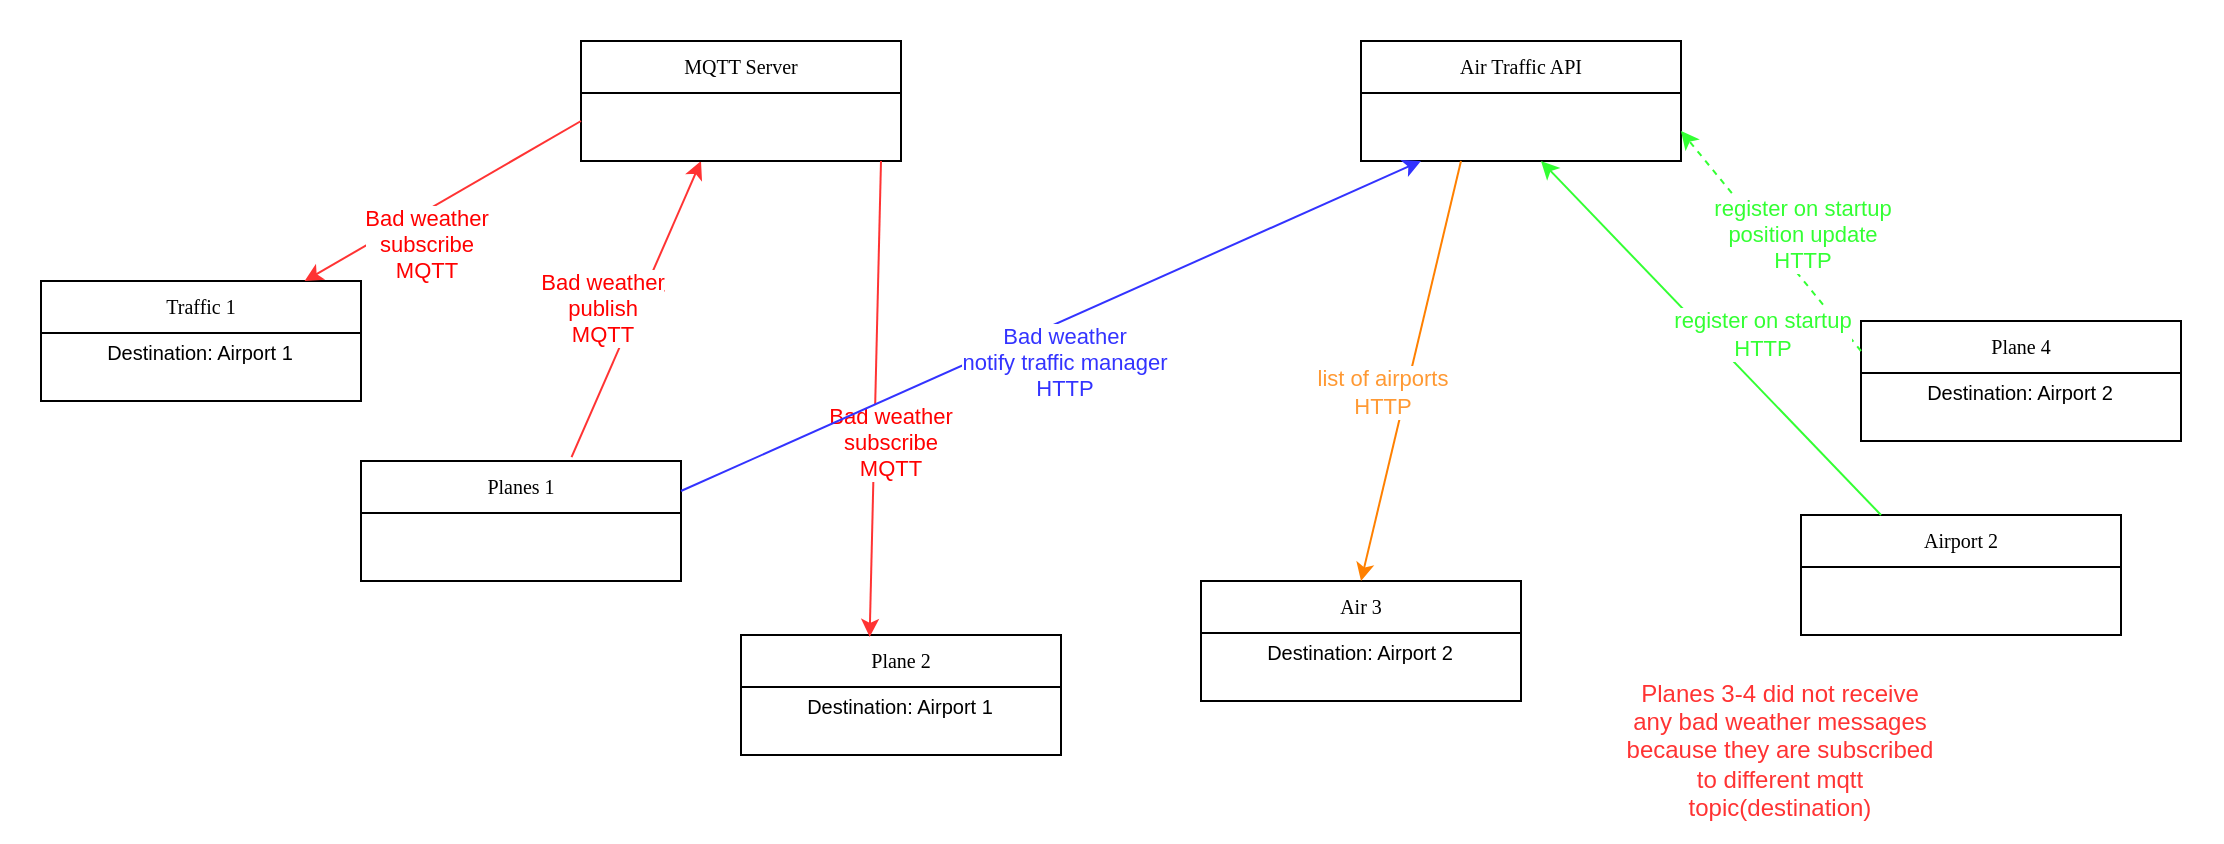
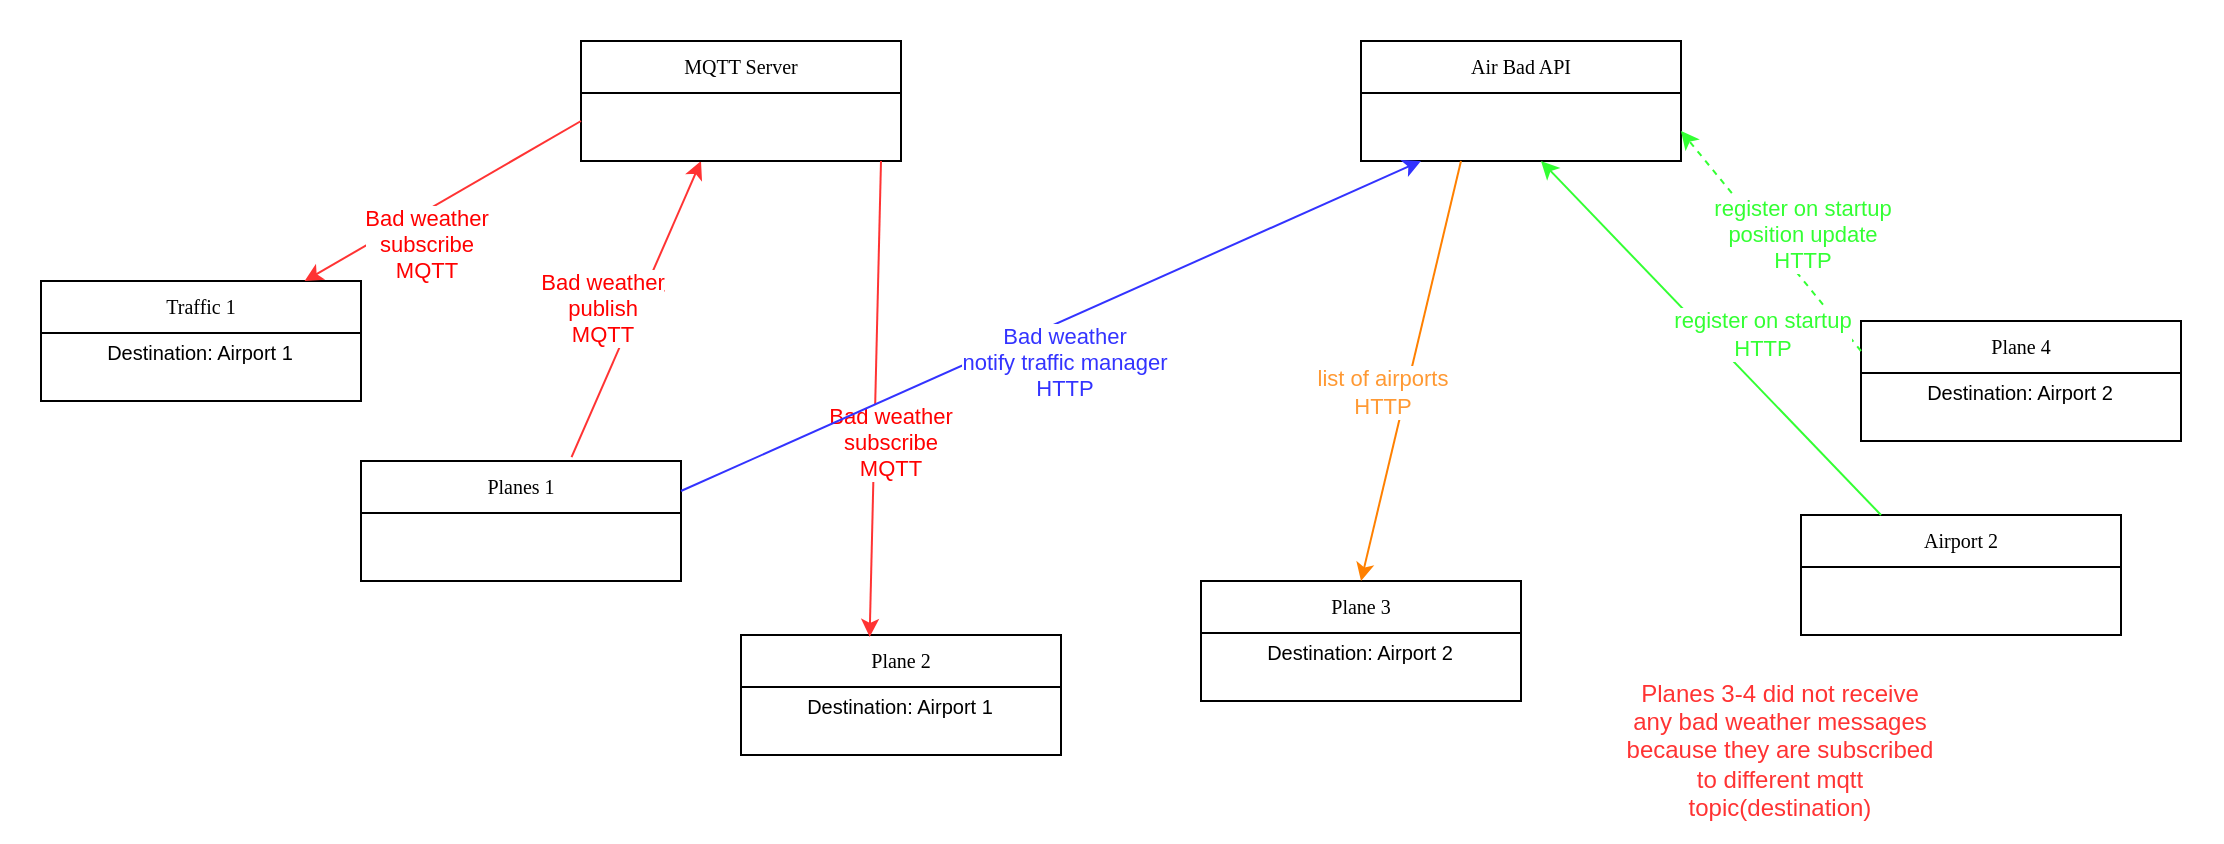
  <mxCell id="0" />
  <mxCell id="1" parent="0" />
  <mxCell id="2" value="Traffic 1" style="swimlane;html=1;fontStyle=0;childLayout=stackLayout;horizontal=1;startSize=26;fillColor=none;horizontalStack=0;resizeParent=1;resizeLast=0;collapsible=1;marginBottom=0;swimlaneFillColor=#ffffff;rounded=0;shadow=0;comic=0;labelBackgroundColor=none;strokeWidth=1;fontFamily=Verdana;fontSize=10;align=center;" vertex="1" parent="1"><mxGeometry x="20" y="140" width="160" height="60" as="geometry" /></mxCell>
  <mxCell id="3" value="&lt;font style=&quot;font-size: 10px&quot;&gt;&lt;font style=&quot;font-size: 10px&quot;&gt;Destination&lt;/font&gt;: Airport 1&lt;/font&gt;" style="text;html=1;strokeColor=none;fillColor=none;align=center;verticalAlign=middle;whiteSpace=wrap;rounded=0;" vertex="1" parent="2"><mxGeometry y="26" width="160" height="20" as="geometry" /></mxCell>
  <mxCell id="4" value="Planes 1" style="swimlane;html=1;fontStyle=0;childLayout=stackLayout;horizontal=1;startSize=26;fillColor=none;horizontalStack=0;resizeParent=1;resizeLast=0;collapsible=1;marginBottom=0;swimlaneFillColor=#ffffff;rounded=0;shadow=0;comic=0;labelBackgroundColor=none;strokeWidth=1;fontFamily=Verdana;fontSize=10;align=center;" vertex="1" parent="1"><mxGeometry x="180" y="230" width="160" height="60" as="geometry" /></mxCell>
  <mxCell id="5" value="Plane 2" style="swimlane;html=1;fontStyle=0;childLayout=stackLayout;horizontal=1;startSize=26;fillColor=none;horizontalStack=0;resizeParent=1;resizeLast=0;collapsible=1;marginBottom=0;swimlaneFillColor=#ffffff;rounded=0;shadow=0;comic=0;labelBackgroundColor=none;strokeWidth=1;fontFamily=Verdana;fontSize=10;align=center;" vertex="1" parent="1"><mxGeometry x="370" y="317" width="160" height="60" as="geometry" /></mxCell>
  <mxCell id="6" value="&lt;font style=&quot;font-size: 10px&quot;&gt;Destination: Airport 1&lt;/font&gt;" style="text;html=1;strokeColor=none;fillColor=none;align=center;verticalAlign=middle;whiteSpace=wrap;rounded=0;" vertex="1" parent="5"><mxGeometry y="26" width="160" height="20" as="geometry" /></mxCell>
  <mxCell id="7" value="Airport 2" style="swimlane;html=1;fontStyle=0;childLayout=stackLayout;horizontal=1;startSize=26;fillColor=none;horizontalStack=0;resizeParent=1;resizeLast=0;collapsible=1;marginBottom=0;swimlaneFillColor=#ffffff;rounded=0;shadow=0;comic=0;labelBackgroundColor=none;strokeWidth=1;fontFamily=Verdana;fontSize=10;align=center;" vertex="1" parent="1"><mxGeometry x="900" y="257" width="160" height="60" as="geometry" /></mxCell>
- <mxCell id="8" value="Air 3" style="swimlane;html=1;fontStyle=0;childLayout=stackLayout;horizontal=1;startSize=26;fillColor=none;horizontalStack=0;resizeParent=1;resizeLast=0;collapsible=1;marginBottom=0;swimlaneFillColor=#ffffff;rounded=0;shadow=0;comic=0;labelBackgroundColor=none;strokeWidth=1;fontFamily=Verdana;fontSize=10;align=center;" vertex="1" parent="1"><mxGeometry x="600" y="290" width="160" height="60" as="geometry" /></mxCell>
+ <mxCell id="8" value="Plane 3" style="swimlane;html=1;fontStyle=0;childLayout=stackLayout;horizontal=1;startSize=26;fillColor=none;horizontalStack=0;resizeParent=1;resizeLast=0;collapsible=1;marginBottom=0;swimlaneFillColor=#ffffff;rounded=0;shadow=0;comic=0;labelBackgroundColor=none;strokeWidth=1;fontFamily=Verdana;fontSize=10;align=center;" vertex="1" parent="1"><mxGeometry x="600" y="290" width="160" height="60" as="geometry" /></mxCell>
  <mxCell id="9" value="&lt;font style=&quot;font-size: 10px&quot;&gt;&lt;font style=&quot;font-size: 10px&quot;&gt;Destination&lt;/font&gt;: Airport 2&lt;br&gt;&lt;/font&gt;" style="text;html=1;strokeColor=none;fillColor=none;align=center;verticalAlign=middle;whiteSpace=wrap;rounded=0;" vertex="1" parent="8"><mxGeometry y="26" width="160" height="20" as="geometry" /></mxCell>
  <mxCell id="10" value="Plane 4" style="swimlane;html=1;fontStyle=0;childLayout=stackLayout;horizontal=1;startSize=26;fillColor=none;horizontalStack=0;resizeParent=1;resizeLast=0;collapsible=1;marginBottom=0;swimlaneFillColor=#ffffff;rounded=0;shadow=0;comic=0;labelBackgroundColor=none;strokeWidth=1;fontFamily=Verdana;fontSize=10;align=center;" vertex="1" parent="1"><mxGeometry x="930" y="160" width="160" height="60" as="geometry" /></mxCell>
  <mxCell id="11" value="&lt;font style=&quot;font-size: 10px&quot;&gt;&lt;font style=&quot;font-size: 10px&quot;&gt;Destination&lt;/font&gt;: Airport 2&lt;br&gt;&lt;/font&gt;" style="text;html=1;strokeColor=none;fillColor=none;align=center;verticalAlign=middle;whiteSpace=wrap;rounded=0;" vertex="1" parent="10"><mxGeometry y="26" width="160" height="20" as="geometry" /></mxCell>
  <mxCell id="12" value="" style="endArrow=classic;html=1;fillColor=#f8cecc;strokeColor=#FF3333;exitX=0.658;exitY=-0.033;exitDx=0;exitDy=0;exitPerimeter=0;" edge="1" parent="1" source="4"><mxGeometry width="50" height="50" relative="1" as="geometry"><mxPoint x="280" y="270" as="sourcePoint" /><mxPoint x="350" y="80" as="targetPoint" /></mxGeometry></mxCell>
  <mxCell id="13" value="&lt;font color=&quot;#FF0000&quot;&gt;Bad weather&lt;br&gt;publish&lt;br&gt;&lt;/font&gt;" style="edgeLabel;html=1;align=center;verticalAlign=middle;resizable=0;points=[];" vertex="1" connectable="0" parent="12"><mxGeometry x="0.241" relative="1" as="geometry"><mxPoint x="-25.22" y="17.16" as="offset" /></mxGeometry></mxCell>
  <mxCell id="14" value="MQTT Server" style="swimlane;html=1;fontStyle=0;childLayout=stackLayout;horizontal=1;startSize=26;fillColor=none;horizontalStack=0;resizeParent=1;resizeLast=0;collapsible=1;marginBottom=0;swimlaneFillColor=#ffffff;rounded=0;shadow=0;comic=0;labelBackgroundColor=none;strokeWidth=1;fontFamily=Verdana;fontSize=10;align=center;" vertex="1" parent="1"><mxGeometry x="290" y="20" width="160" height="60" as="geometry" /></mxCell>
- <mxCell id="15" value="Air Traffic API" style="swimlane;html=1;fontStyle=0;childLayout=stackLayout;horizontal=1;startSize=26;fillColor=none;horizontalStack=0;resizeParent=1;resizeLast=0;collapsible=1;marginBottom=0;swimlaneFillColor=#ffffff;rounded=0;shadow=0;comic=0;labelBackgroundColor=none;strokeWidth=1;fontFamily=Verdana;fontSize=10;align=center;" vertex="1" parent="1"><mxGeometry x="680" y="20" width="160" height="60" as="geometry" /></mxCell>
+ <mxCell id="15" value="Air Bad API" style="swimlane;html=1;fontStyle=0;childLayout=stackLayout;horizontal=1;startSize=26;fillColor=none;horizontalStack=0;resizeParent=1;resizeLast=0;collapsible=1;marginBottom=0;swimlaneFillColor=#ffffff;rounded=0;shadow=0;comic=0;labelBackgroundColor=none;strokeWidth=1;fontFamily=Verdana;fontSize=10;align=center;" vertex="1" parent="1"><mxGeometry x="680" y="20" width="160" height="60" as="geometry" /></mxCell>
  <mxCell id="16" value="&lt;font color=&quot;#FF0000&quot;&gt;Bad weather&lt;br&gt;publish&lt;/font&gt;&lt;br&gt;&lt;font color=&quot;#FF0000&quot;&gt;&lt;font color=&quot;#FF0000&quot;&gt;MQTT&lt;/font&gt;&lt;/font&gt;" style="edgeLabel;html=1;align=center;verticalAlign=middle;resizable=0;points=[];" vertex="1" connectable="0" parent="1"><mxGeometry x="300.122" y="153.555" as="geometry" /></mxCell>
  <mxCell id="17" value="" style="endArrow=classic;html=1;fillColor=#f8cecc;strokeColor=#FF3333;entryX=0.402;entryY=0.016;entryDx=0;entryDy=0;entryPerimeter=0;" edge="1" parent="1" target="5"><mxGeometry width="50" height="50" relative="1" as="geometry"><mxPoint x="440" y="80" as="sourcePoint" /><mxPoint x="410" y="350.96" as="targetPoint" /></mxGeometry></mxCell>
  <mxCell id="18" value="&lt;font color=&quot;#FF0000&quot;&gt;Bad weather&lt;br&gt;subscribe&lt;br&gt;MQTT&lt;br&gt;&lt;/font&gt;" style="edgeLabel;html=1;align=center;verticalAlign=middle;resizable=0;points=[];" vertex="1" connectable="0" parent="17"><mxGeometry x="0.241" relative="1" as="geometry"><mxPoint x="8.31" y="-7.68" as="offset" /></mxGeometry></mxCell>
  <mxCell id="19" value="" style="endArrow=classic;html=1;fillColor=#f8cecc;strokeColor=#FF3333;" edge="1" parent="1" target="2"><mxGeometry width="50" height="50" relative="1" as="geometry"><mxPoint x="290" y="60" as="sourcePoint" /><mxPoint x="370.48" y="360.96" as="targetPoint" /></mxGeometry></mxCell>
  <mxCell id="20" value="&lt;font color=&quot;#FF0000&quot;&gt;Bad weather&lt;br&gt;subscribe&lt;/font&gt;&lt;br&gt;&lt;font color=&quot;#FF0000&quot;&gt;&lt;font color=&quot;#FF0000&quot;&gt;MQTT&lt;/font&gt;&lt;/font&gt;" style="edgeLabel;html=1;align=center;verticalAlign=middle;resizable=0;points=[];" vertex="1" connectable="0" parent="19"><mxGeometry x="0.241" relative="1" as="geometry"><mxPoint x="8.31" y="11.95" as="offset" /></mxGeometry></mxCell>
  <mxCell id="21" value="" style="endArrow=classic;html=1;exitX=1;exitY=0.25;exitDx=0;exitDy=0;strokeColor=#3333FF;" edge="1" parent="1" source="4"><mxGeometry width="50" height="50" relative="1" as="geometry"><mxPoint x="400" y="370" as="sourcePoint" /><mxPoint x="710" y="80" as="targetPoint" /></mxGeometry></mxCell>
  <mxCell id="22" value="&lt;font color=&quot;#3333FF&quot;&gt;Bad weather&lt;br&gt;notify traffic manager&lt;br&gt;HTTP&lt;br&gt;&lt;/font&gt;" style="edgeLabel;html=1;align=center;verticalAlign=middle;resizable=0;points=[];" vertex="1" connectable="0" parent="1"><mxGeometry x="550.001" y="229.998" as="geometry"><mxPoint x="-19" y="-49" as="offset" /></mxGeometry></mxCell>
  <mxCell id="23" value="&lt;font color=&quot;#FF3333&quot;&gt;Planes 3-4 did not receive any bad weather messages because they are subscribed to different mqtt topic(destination)&lt;/font&gt;" style="text;html=1;strokeColor=none;fillColor=none;align=center;verticalAlign=middle;whiteSpace=wrap;rounded=0;" vertex="1" parent="1"><mxGeometry x="810" y="350" width="160" height="50" as="geometry" /></mxCell>
  <mxCell id="24" value="" style="endArrow=classic;html=1;fillColor=#f8cecc;strokeColor=#33FF33;exitX=0;exitY=0.25;exitDx=0;exitDy=0;entryX=1;entryY=0.75;entryDx=0;entryDy=0;dashed=1;" edge="1" parent="1" source="10" target="15"><mxGeometry width="50" height="50" relative="1" as="geometry"><mxPoint x="240" y="731" as="sourcePoint" /><mxPoint x="241.818" y="670" as="targetPoint" /></mxGeometry></mxCell>
  <mxCell id="25" value="register on startup&lt;br&gt;position update&lt;br&gt;HTTP" style="edgeLabel;html=1;align=center;verticalAlign=middle;resizable=0;points=[];fontColor=#33FF33;" vertex="1" connectable="0" parent="24"><mxGeometry x="-0.388" relative="1" as="geometry"><mxPoint x="-2.56" y="-24.8" as="offset" /></mxGeometry></mxCell>
  <mxCell id="26" value="" style="endArrow=classic;html=1;fillColor=#f8cecc;strokeColor=#33FF33;exitX=0.25;exitY=0;exitDx=0;exitDy=0;" edge="1" parent="1" source="7"><mxGeometry width="50" height="50" relative="1" as="geometry"><mxPoint x="550" y="610" as="sourcePoint" /><mxPoint x="770" y="80" as="targetPoint" /></mxGeometry></mxCell>
  <mxCell id="27" value="&lt;font color=&quot;#33FF33&quot;&gt;register on startup&lt;br&gt;HTTP&lt;/font&gt;" style="edgeLabel;html=1;align=center;verticalAlign=middle;resizable=0;points=[];" vertex="1" connectable="0" parent="26"><mxGeometry x="-0.388" relative="1" as="geometry"><mxPoint x="-7.69" y="-36.54" as="offset" /></mxGeometry></mxCell>
  <mxCell id="28" value="" style="endArrow=classic;html=1;fillColor=#f8cecc;entryX=0.5;entryY=0;entryDx=0;entryDy=0;strokeColor=#FF8000;" edge="1" parent="1" target="8"><mxGeometry width="50" height="50" relative="1" as="geometry"><mxPoint x="730" y="80" as="sourcePoint" /><mxPoint x="650" y="140" as="targetPoint" /></mxGeometry></mxCell>
  <mxCell id="29" value="&lt;font color=&quot;#FF9933&quot;&gt;list of airports&lt;br&gt;HTTP&lt;/font&gt;" style="edgeLabel;html=1;align=center;verticalAlign=middle;resizable=0;points=[];fontColor=#33FF33;" vertex="1" connectable="0" parent="28"><mxGeometry x="-0.388" relative="1" as="geometry"><mxPoint x="-24.69" y="51.7" as="offset" /></mxGeometry></mxCell>
